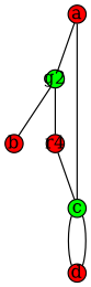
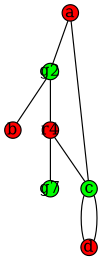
  graph {
    fontname="DejaVu Serif"
    node [fillcolor=red fixedsize=true shape=circle style=filled fontname="DejaVu Serif"]
    edge [fontname="DejaVu Serif"]
    n1 [height=0.2 label=a]
    g2 [fillcolor=green height=0.2]
    n3 [fillcolor=green height=0.2 label=c]
    n4 [height=0.2 label=b]
    r4 [height=0.2]
+   g7 [fillcolor=green height=0.2]
    n7 [height=0.2 label=d]
    n1 -- g2
    n1 -- n3
    g2 -- n4
    g2 -- r4
    n3 -- n7
    r4 -- n3
+   r4 -- g7
    n7 -- n3
  }
